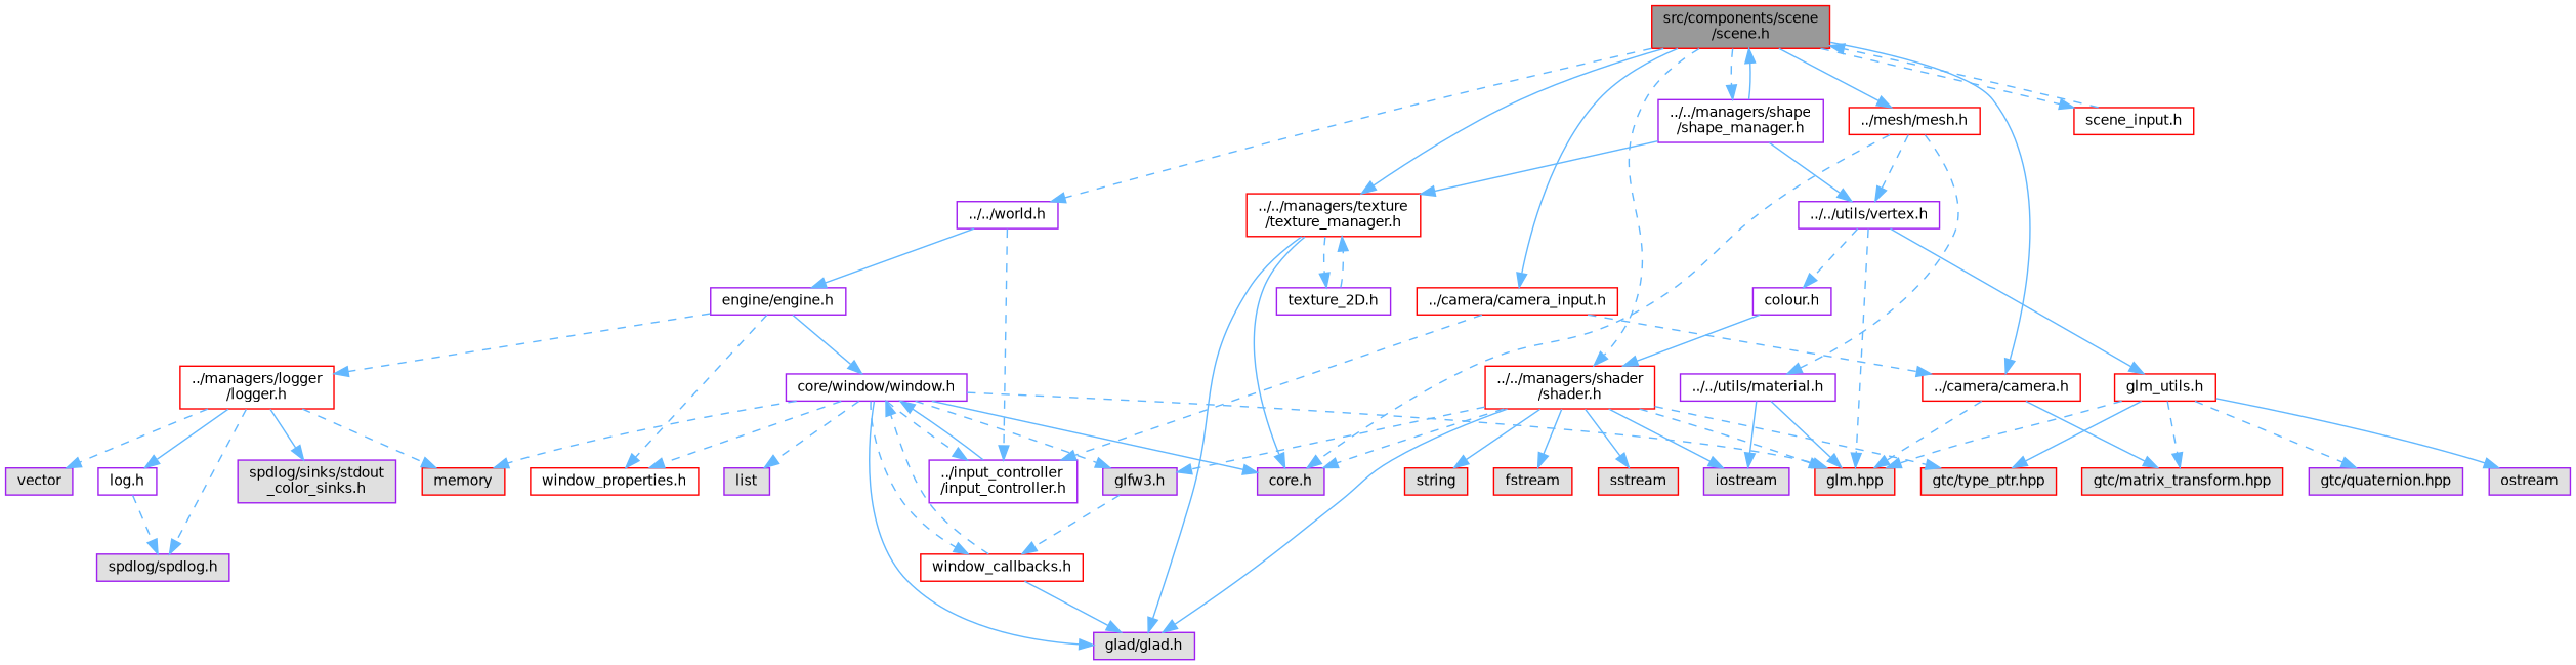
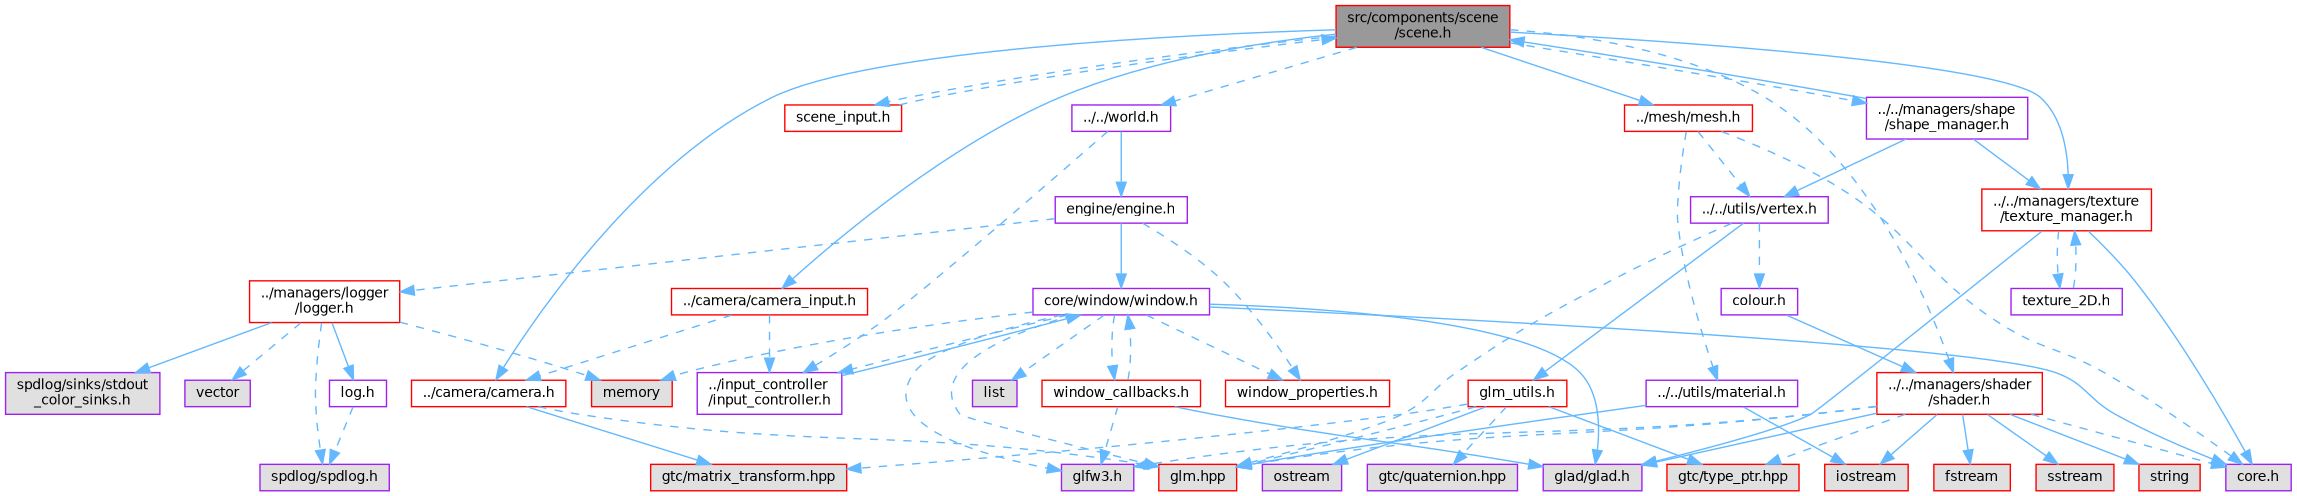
  digraph {
    node [color=red fillcolor=white fontname=Helvetica fontsize=10 shape=box style=filled]
    edge [color=steelblue1 fontname=Helvetica fontsize=10 labelfontname=Helvetica labelfontsize=10 style=dashed]
    n1 [fillcolor=grey60 fontcolor=black height=0.2 label="src/components/scene\l/scene.h" width=0.4]
    n2 [color=purple height=0.2 label="../../world.h" width=0.4]
    n3 [height=0.2 label="scene_input.h" width=0.4]
    n4 [height=0.2 label="../camera/camera.h" width=0.4]
    n5 [height=0.2 label="../camera/camera_input.h" width=0.4]
    n6 [height=0.2 label="../mesh/mesh.h" width=0.4]
    n7 [height=0.2 label="../../managers/texture\l/texture_manager.h" width=0.4]
    n8 [color=purple height=0.2 label="../../managers/shape\l/shape_manager.h" width=0.4]
    n9 [height=0.2 label="../../managers/shader\l/shader.h" width=0.4]
    n10 [color=purple height=0.2 label="engine/engine.h" width=0.4]
    n11 [color=purple height=0.2 label="../input_controller\l/input_controller.h" width=0.4]
    n12 [fillcolor="#E0E0E0" height=0.2 label="glm.hpp" width=0.4]
    n13 [fillcolor="#E0E0E0" height=0.2 label="gtc/matrix_transform.hpp" width=0.4]
    n14 [color=purple fillcolor="#E0E0E0" height=0.2 label="core.h" width=0.4]
    n15 [color=purple height=0.2 label="../../utils/vertex.h" width=0.4]
    n16 [color=purple height=0.2 label="../../utils/material.h" width=0.4]
    n17 [color=purple fillcolor="#E0E0E0" height=0.2 label="glad/glad.h" width=0.4]
    n18 [color=purple height=0.2 label="texture_2D.h" width=0.4]
    n19 [color=purple fillcolor="#E0E0E0" height=0.2 label="glfw3.h" width=0.4]
-   n20 [color=purple fillcolor="#E0E0E0" height=0.2 label=iostream width=0.4]
+   n20 [fillcolor="#E0E0E0" height=0.2 label=iostream width=0.4]
    n21 [fillcolor="#E0E0E0" height=0.2 label="gtc/type_ptr.hpp" width=0.4]
    n22 [fillcolor="#E0E0E0" height=0.2 label=string width=0.4]
    n23 [fillcolor="#E0E0E0" height=0.2 label=fstream width=0.4]
    n24 [fillcolor="#E0E0E0" height=0.2 label=sstream width=0.4]
    n25 [height=0.2 label="../managers/logger\l/logger.h" width=0.4]
    n26 [color=purple height=0.2 label="core/window/window.h" width=0.4]
    n27 [height=0.2 label="window_properties.h" width=0.4]
    n28 [color=purple fillcolor="#E0E0E0" height=0.2 label="spdlog/spdlog.h" width=0.4]
    n29 [color=purple fillcolor="#E0E0E0" height=0.2 label="spdlog/sinks/stdout\l_color_sinks.h" width=0.4]
    n30 [fillcolor="#E0E0E0" height=0.2 label=memory width=0.4]
    n31 [color=purple fillcolor="#E0E0E0" height=0.2 label=vector width=0.4]
    n32 [color=purple height=0.2 label="log.h" width=0.4]
    n33 [color=purple fillcolor="#E0E0E0" height=0.2 label=list width=0.4]
    n34 [height=0.2 label="window_callbacks.h" width=0.4]
    n35 [color=purple height=0.2 label="colour.h" width=0.4]
    n36 [height=0.2 label="glm_utils.h" width=0.4]
    n37 [color=purple fillcolor="#E0E0E0" height=0.2 label=ostream width=0.4]
    n38 [color=purple fillcolor="#E0E0E0" height=0.2 label="gtc/quaternion.hpp" width=0.4]
    n1 -> n2
    n1 -> n3
    n1 -> n4 [style=solid]
    n1 -> n5 [style=solid]
    n1 -> n6 [style=solid]
    n1 -> n7 [style=solid]
    n1 -> n8
    n1 -> n9
    n2 -> n10 [style=solid]
    n2 -> n11
    n3 -> n1
    n4 -> n12
    n4 -> n13 [style=solid]
    n5 -> n4
    n5 -> n11
    n6 -> n14
    n6 -> n15
    n6 -> n16
    n7 -> n14 [style=solid]
    n7 -> n17 [style=solid]
    n7 -> n18
    n8 -> n1 [style=solid]
    n8 -> n7 [style=solid]
    n8 -> n15 [style=solid]
    n9 -> n12
    n9 -> n14
    n9 -> n17 [style=solid]
    n9 -> n19
    n9 -> n20 [style=solid]
    n9 -> n21
    n9 -> n22 [style=solid]
    n9 -> n23 [style=solid]
    n9 -> n24 [style=solid]
    n10 -> n25
    n10 -> n26 [style=solid]
    n10 -> n27
    n11 -> n26 [style=solid]
    n15 -> n12
    n15 -> n35
    n15 -> n36 [style=solid]
    n16 -> n12 [style=solid]
    n16 -> n20 [style=solid]
    n18 -> n7
    n25 -> n28
    n25 -> n29 [style=solid]
    n25 -> n30
    n25 -> n31
    n25 -> n32 [style=solid]
    n26 -> n11
    n26 -> n12
    n26 -> n14 [style=solid]
    n26 -> n17 [style=solid]
    n26 -> n19
    n26 -> n27
    n26 -> n30
    n26 -> n33
    n26 -> n34
    n32 -> n28
    n34 -> n17 [style=solid]
-   n19 -> n34
+   n34 -> n19
    n34 -> n26
    n35 -> n9 [style=solid]
    n36 -> n12
    n36 -> n13
    n36 -> n21 [style=solid]
    n36 -> n37 [style=solid]
    n36 -> n38
  }
